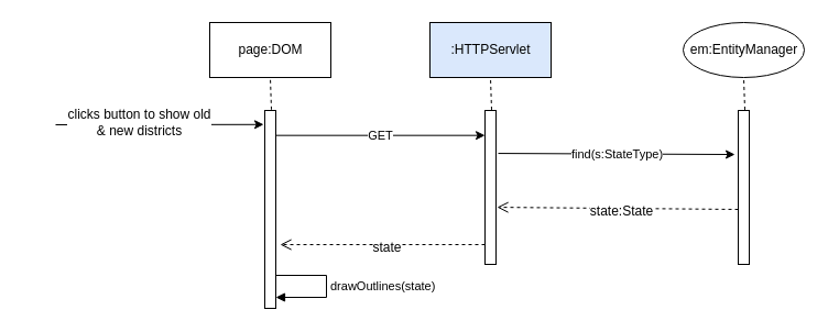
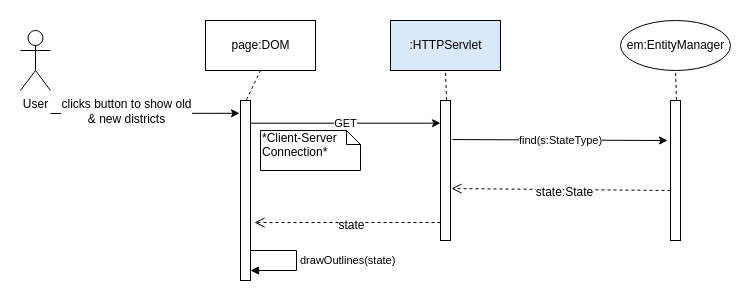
  <mxCell id="0" />
  <mxCell id="1" parent="0" />
+ <mxCell id="2" value="User" style="shape=umlActor;verticalLabelPosition=bottom;labelBackgroundColor=#ffffff;verticalAlign=top;html=1;outlineConnect=0;" parent="1" vertex="1"><mxGeometry x="20" y="30" width="30" height="60" as="geometry" /></mxCell>
  <mxCell id="3" value="" style="endArrow=classic;html=1;entryX=-0.1;entryY=0.071;entryDx=0;entryDy=0;entryPerimeter=0;" parent="1" target="5" edge="1"><mxGeometry width="50" height="50" relative="1" as="geometry"><mxPoint x="50" y="113" as="sourcePoint" /><mxPoint x="210" y="107" as="targetPoint" /></mxGeometry></mxCell>
  <mxCell id="4" value="clicks button to show old&lt;br&gt;&amp;amp; new districts&lt;br&gt;" style="text;html=1;resizable=0;points=[];align=center;verticalAlign=middle;labelBackgroundColor=#ffffff;" parent="3" vertex="1" connectable="0"><mxGeometry x="-0.197" y="2" relative="1" as="geometry"><mxPoint as="offset" /></mxGeometry></mxCell>
  <mxCell id="5" value="" style="html=1;points=[];perimeter=orthogonalPerimeter;" parent="1" vertex="1"><mxGeometry x="240" y="100" width="10" height="180" as="geometry" /></mxCell>
- <mxCell id="6" value="page:DOM" style="html=1;" parent="1" vertex="1"><mxGeometry x="190" y="20" width="110" height="50" as="geometry" /></mxCell>
+ <mxCell id="6" value="page:DOM" style="html=1;" parent="1" vertex="1"><mxGeometry x="205" y="20" width="110" height="50" as="geometry" /></mxCell>
  <mxCell id="7" value="" style="endArrow=none;dashed=1;html=1;entryX=0.5;entryY=1;entryDx=0;entryDy=0;exitX=0.6;exitY=-0.004;exitDx=0;exitDy=0;exitPerimeter=0;" parent="1" source="5" target="6" edge="1"><mxGeometry width="50" height="50" relative="1" as="geometry"><mxPoint x="40" y="280" as="sourcePoint" /><mxPoint x="90" y="230" as="targetPoint" /></mxGeometry></mxCell>
  <mxCell id="8" value="" style="html=1;points=[];perimeter=orthogonalPerimeter;" parent="1" vertex="1"><mxGeometry x="440" y="100" width="10" height="140" as="geometry" /></mxCell>
  <mxCell id="9" value=":HTTPServlet" style="html=1;fillColor=#dae8fc;" parent="1" vertex="1"><mxGeometry x="390" y="20" width="110" height="50" as="geometry" /></mxCell>
  <mxCell id="10" value="" style="endArrow=none;dashed=1;html=1;entryX=0.5;entryY=1;entryDx=0;entryDy=0;exitX=0.6;exitY=-0.004;exitDx=0;exitDy=0;exitPerimeter=0;" parent="1" source="8" target="9" edge="1"><mxGeometry width="50" height="50" relative="1" as="geometry"><mxPoint x="240" y="280" as="sourcePoint" /><mxPoint x="290" y="230" as="targetPoint" /></mxGeometry></mxCell>
  <mxCell id="11" value="GET" style="endArrow=classic;html=1;exitX=1;exitY=0.126;exitDx=0;exitDy=0;exitPerimeter=0;" parent="1" source="5" target="8" edge="1"><mxGeometry width="50" height="50" relative="1" as="geometry"><mxPoint x="260" y="120" as="sourcePoint" /><mxPoint x="590" y="120" as="targetPoint" /></mxGeometry></mxCell>
  <mxCell id="12" value="" style="html=1;points=[];perimeter=orthogonalPerimeter;" parent="1" vertex="1"><mxGeometry x="670" y="100" width="10" height="140" as="geometry" /></mxCell>
  <mxCell id="13" value="em:EntityManager" style="ellipse;html=1;" parent="1" vertex="1"><mxGeometry x="620" y="20" width="110" height="50" as="geometry" /></mxCell>
  <mxCell id="14" value="" style="endArrow=none;dashed=1;html=1;entryX=0.5;entryY=1;entryDx=0;entryDy=0;exitX=0.6;exitY=-0.004;exitDx=0;exitDy=0;exitPerimeter=0;" parent="1" source="12" target="13" edge="1"><mxGeometry width="50" height="50" relative="1" as="geometry"><mxPoint x="470" y="280" as="sourcePoint" /><mxPoint x="520" y="230" as="targetPoint" /></mxGeometry></mxCell>
  <mxCell id="15" value="find(s:StateType)" style="endArrow=classic;html=1;exitX=1.2;exitY=0.279;exitDx=0;exitDy=0;exitPerimeter=0;entryX=-0.3;entryY=0.286;entryDx=0;entryDy=0;entryPerimeter=0;" parent="1" source="8" target="12" edge="1"><mxGeometry width="50" height="50" relative="1" as="geometry"><mxPoint x="470" y="140" as="sourcePoint" /><mxPoint x="610" y="140" as="targetPoint" /></mxGeometry></mxCell>
+ <mxCell id="16" value="*Client-Server Connection*" style="shape=note;whiteSpace=wrap;html=1;size=14;verticalAlign=top;align=left;spacingTop=-6;" parent="1" vertex="1"><mxGeometry x="260" y="130" width="100" height="40" as="geometry" /></mxCell>
  <mxCell id="17" value="" style="html=1;verticalAlign=bottom;endArrow=open;dashed=1;endSize=8;exitX=-0.1;exitY=0.415;exitDx=0;exitDy=0;exitPerimeter=0;entryX=1.1;entryY=0.629;entryDx=0;entryDy=0;entryPerimeter=0;" parent="1" target="8" edge="1"><mxGeometry relative="1" as="geometry"><mxPoint x="670" y="190" as="sourcePoint" /><mxPoint x="481" y="190" as="targetPoint" /></mxGeometry></mxCell>
  <mxCell id="18" value="state:State" style="text;html=1;resizable=0;points=[];align=center;verticalAlign=middle;labelBackgroundColor=#ffffff;" parent="17" vertex="1" connectable="0"><mxGeometry x="-0.036" y="2" relative="1" as="geometry"><mxPoint as="offset" /></mxGeometry></mxCell>
  <mxCell id="19" value="" style="html=1;verticalAlign=bottom;endArrow=open;dashed=1;endSize=8;exitX=-0.1;exitY=0.415;exitDx=0;exitDy=0;exitPerimeter=0;entryX=1.4;entryY=0.678;entryDx=0;entryDy=0;entryPerimeter=0;" parent="1" target="5" edge="1"><mxGeometry relative="1" as="geometry"><mxPoint x="440" y="222" as="sourcePoint" /><mxPoint x="270" y="220" as="targetPoint" /></mxGeometry></mxCell>
  <mxCell id="20" value="state" style="text;html=1;resizable=0;points=[];align=center;verticalAlign=middle;labelBackgroundColor=#ffffff;" parent="19" vertex="1" connectable="0"><mxGeometry x="-0.036" y="2" relative="1" as="geometry"><mxPoint as="offset" /></mxGeometry></mxCell>
  <mxCell id="21" value="drawOutlines(state)" style="edgeStyle=orthogonalEdgeStyle;html=1;align=left;spacingLeft=2;endArrow=block;rounded=0;" parent="1" edge="1"><mxGeometry relative="1" as="geometry"><mxPoint x="250" y="250" as="sourcePoint" /><Array as="points"><mxPoint x="296" y="250" /><mxPoint x="296" y="270" /><mxPoint x="250" y="270" /></Array><mxPoint x="250" y="270" as="targetPoint" /></mxGeometry></mxCell>
